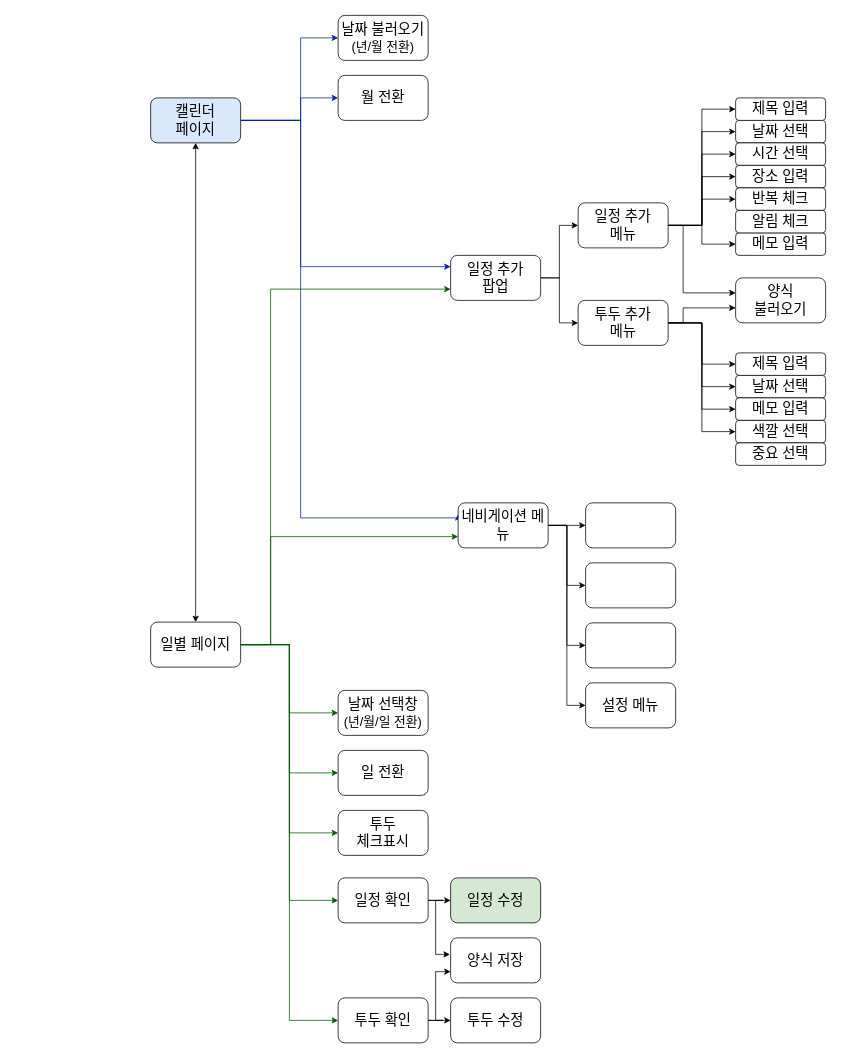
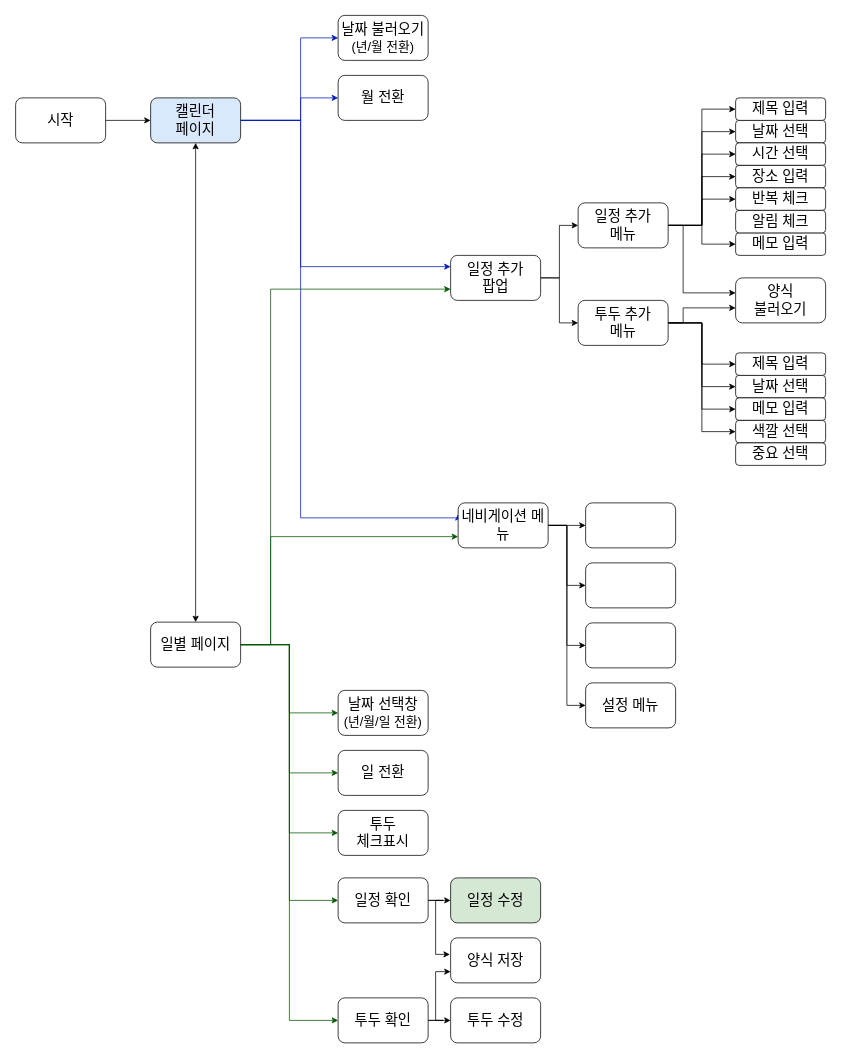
  <mxCell id="0" />
  <mxCell id="1" parent="0" />
  <mxCell id="2" style="edgeStyle=orthogonalEdgeStyle;rounded=0;orthogonalLoop=1;jettySize=auto;html=1;entryX=0;entryY=0.25;entryDx=0;entryDy=0;fillColor=#0050ef;strokeColor=#001DBC;" edge="1" parent="1" source="7" target="10"><mxGeometry relative="1" as="geometry"><mxPoint x="570" y="350" as="targetPoint" /><Array as="points"><mxPoint x="400" y="160" /><mxPoint x="400" y="355" /></Array></mxGeometry></mxCell>
  <mxCell id="3" style="edgeStyle=orthogonalEdgeStyle;rounded=0;orthogonalLoop=1;jettySize=auto;html=1;entryX=0.5;entryY=0;entryDx=0;entryDy=0;startArrow=classic;startFill=1;" edge="1" parent="1" source="7" target="23"><mxGeometry relative="1" as="geometry"><mxPoint x="260" y="740" as="targetPoint" /></mxGeometry></mxCell>
  <mxCell id="4" style="edgeStyle=orthogonalEdgeStyle;rounded=0;orthogonalLoop=1;jettySize=auto;html=1;entryX=0;entryY=0.25;entryDx=0;entryDy=0;fillColor=#0050ef;strokeColor=#001DBC;" edge="1" parent="1" source="7" target="15"><mxGeometry relative="1" as="geometry"><mxPoint x="520" y="620" as="targetPoint" /><Array as="points"><mxPoint x="400" y="160" /><mxPoint x="400" y="690" /><mxPoint x="610" y="690" /></Array></mxGeometry></mxCell>
  <mxCell id="5" style="edgeStyle=orthogonalEdgeStyle;rounded=0;orthogonalLoop=1;jettySize=auto;html=1;entryX=0;entryY=0.5;entryDx=0;entryDy=0;fontSize=19;endArrow=classic;endFill=1;fillColor=#0050ef;strokeColor=#001DBC;" edge="1" parent="1" source="7" target="31"><mxGeometry relative="1" as="geometry"><Array as="points"><mxPoint x="400" y="160" /><mxPoint x="400" y="130" /></Array></mxGeometry></mxCell>
  <mxCell id="6" style="edgeStyle=orthogonalEdgeStyle;rounded=0;orthogonalLoop=1;jettySize=auto;html=1;entryX=0;entryY=0.5;entryDx=0;entryDy=0;fontSize=19;endArrow=classic;endFill=1;fillColor=#0050ef;strokeColor=#001DBC;" edge="1" parent="1" source="7" target="48"><mxGeometry relative="1" as="geometry"><Array as="points"><mxPoint x="400" y="160" /><mxPoint x="400" y="50" /></Array></mxGeometry></mxCell>
  <mxCell id="7" value="캘린더&lt;br&gt;페이지" style="rounded=1;whiteSpace=wrap;html=1;fontSize=19;fillColor=#dae8fc;" vertex="1" parent="1"><mxGeometry x="200" y="130" width="120" height="60" as="geometry" /></mxCell>
  <mxCell id="8" style="edgeStyle=orthogonalEdgeStyle;rounded=0;orthogonalLoop=1;jettySize=auto;html=1;entryX=0;entryY=0.5;entryDx=0;entryDy=0;" edge="1" parent="1" source="10" target="39"><mxGeometry relative="1" as="geometry" /></mxCell>
  <mxCell id="9" style="edgeStyle=orthogonalEdgeStyle;rounded=0;orthogonalLoop=1;jettySize=auto;html=1;entryX=0;entryY=0.5;entryDx=0;entryDy=0;fontSize=19;" edge="1" parent="1" source="10" target="44"><mxGeometry relative="1" as="geometry" /></mxCell>
  <mxCell id="10" value="일정 추가 &lt;br&gt;팝업" style="rounded=1;whiteSpace=wrap;html=1;fontSize=19;" vertex="1" parent="1"><mxGeometry x="600" y="340" width="120" height="60" as="geometry" /></mxCell>
  <mxCell id="11" style="edgeStyle=orthogonalEdgeStyle;rounded=0;orthogonalLoop=1;jettySize=auto;html=1;" edge="1" parent="1" source="15"><mxGeometry relative="1" as="geometry"><mxPoint x="780" y="700" as="targetPoint" /></mxGeometry></mxCell>
  <mxCell id="12" style="edgeStyle=orthogonalEdgeStyle;rounded=0;orthogonalLoop=1;jettySize=auto;html=1;entryX=0;entryY=0.5;entryDx=0;entryDy=0;fontSize=19;endArrow=classic;endFill=1;" edge="1" parent="1" source="15" target="49"><mxGeometry relative="1" as="geometry" /></mxCell>
  <mxCell id="13" style="edgeStyle=orthogonalEdgeStyle;rounded=0;orthogonalLoop=1;jettySize=auto;html=1;entryX=0;entryY=0.5;entryDx=0;entryDy=0;fontSize=19;endArrow=classic;endFill=1;" edge="1" parent="1" source="15" target="50"><mxGeometry relative="1" as="geometry" /></mxCell>
  <mxCell id="14" style="edgeStyle=orthogonalEdgeStyle;rounded=0;orthogonalLoop=1;jettySize=auto;html=1;entryX=0;entryY=0.5;entryDx=0;entryDy=0;fontSize=19;endArrow=classic;endFill=1;" edge="1" parent="1" source="15" target="51"><mxGeometry relative="1" as="geometry" /></mxCell>
  <mxCell id="15" value="네비게이션 메뉴" style="rounded=1;whiteSpace=wrap;html=1;fontSize=19;" vertex="1" parent="1"><mxGeometry x="610" y="670" width="120" height="60" as="geometry" /></mxCell>
  <mxCell id="16" style="edgeStyle=orthogonalEdgeStyle;rounded=0;orthogonalLoop=1;jettySize=auto;html=1;entryX=0;entryY=0.5;entryDx=0;entryDy=0;fillColor=#008a00;strokeColor=#005700;" edge="1" parent="1" source="23" target="30"><mxGeometry relative="1" as="geometry" /></mxCell>
  <mxCell id="17" style="edgeStyle=orthogonalEdgeStyle;rounded=0;orthogonalLoop=1;jettySize=auto;html=1;entryX=0;entryY=0.5;entryDx=0;entryDy=0;fontSize=19;endArrow=classic;endFill=1;fillColor=#008a00;strokeColor=#005700;" edge="1" parent="1" source="23" target="47"><mxGeometry relative="1" as="geometry" /></mxCell>
  <mxCell id="18" style="edgeStyle=orthogonalEdgeStyle;rounded=0;orthogonalLoop=1;jettySize=auto;html=1;fontSize=19;endArrow=classic;endFill=1;entryX=0;entryY=0.75;entryDx=0;entryDy=0;fillColor=#008a00;strokeColor=#005700;" edge="1" parent="1" source="23" target="15"><mxGeometry relative="1" as="geometry"><mxPoint x="590" y="640" as="targetPoint" /><Array as="points"><mxPoint x="360" y="859" /><mxPoint x="360" y="715" /></Array></mxGeometry></mxCell>
  <mxCell id="19" style="edgeStyle=orthogonalEdgeStyle;rounded=0;orthogonalLoop=1;jettySize=auto;html=1;fontSize=19;endArrow=classic;endFill=1;entryX=0;entryY=0.75;entryDx=0;entryDy=0;fillColor=#008a00;strokeColor=#005700;" edge="1" parent="1" source="23" target="10"><mxGeometry relative="1" as="geometry"><mxPoint x="510" y="390" as="targetPoint" /><Array as="points"><mxPoint x="360" y="859" /><mxPoint x="360" y="385" /></Array></mxGeometry></mxCell>
  <mxCell id="20" style="edgeStyle=orthogonalEdgeStyle;rounded=0;orthogonalLoop=1;jettySize=auto;html=1;entryX=0;entryY=0.5;entryDx=0;entryDy=0;fontSize=19;startArrow=none;startFill=0;endArrow=classic;endFill=1;fillColor=#008a00;strokeColor=#005700;" edge="1" parent="1" source="23" target="54"><mxGeometry relative="1" as="geometry" /></mxCell>
  <mxCell id="21" style="edgeStyle=orthogonalEdgeStyle;rounded=0;orthogonalLoop=1;jettySize=auto;html=1;entryX=0;entryY=0.5;entryDx=0;entryDy=0;fontSize=19;startArrow=none;startFill=0;endArrow=classic;endFill=1;fillColor=#008a00;strokeColor=#005700;" edge="1" parent="1" source="23" target="27"><mxGeometry relative="1" as="geometry" /></mxCell>
  <mxCell id="22" style="edgeStyle=orthogonalEdgeStyle;rounded=0;orthogonalLoop=1;jettySize=auto;html=1;entryX=0;entryY=0.5;entryDx=0;entryDy=0;fontSize=19;startArrow=none;startFill=0;endArrow=classic;endFill=1;fillColor=#008a00;strokeColor=#005700;" edge="1" parent="1" source="23" target="56"><mxGeometry relative="1" as="geometry" /></mxCell>
  <mxCell id="23" value="일별 페이지" style="rounded=1;whiteSpace=wrap;html=1;fontSize=19;" vertex="1" parent="1"><mxGeometry x="200" y="829" width="120" height="60" as="geometry" /></mxCell>
+ <mxCell id="24" style="edgeStyle=orthogonalEdgeStyle;rounded=0;orthogonalLoop=1;jettySize=auto;html=1;entryX=0;entryY=0.5;entryDx=0;entryDy=0;" edge="1" parent="1" source="25" target="7"><mxGeometry relative="1" as="geometry"><mxPoint x="190" y="160" as="targetPoint" /></mxGeometry></mxCell>
+ <mxCell id="25" value="시작" style="rounded=1;whiteSpace=wrap;html=1;fontSize=19;" vertex="1" parent="1"><mxGeometry x="20" y="130" width="120" height="60" as="geometry" /></mxCell>
  <mxCell id="26" value="" style="rounded=1;whiteSpace=wrap;html=1;fontSize=19;" vertex="1" parent="1"><mxGeometry x="780" y="670" width="120" height="60" as="geometry" /></mxCell>
  <mxCell id="27" value="날짜 선택창&lt;br&gt;&lt;font style=&quot;font-size: 17px&quot;&gt;(년/월/일 전환)&lt;/font&gt;" style="rounded=1;whiteSpace=wrap;html=1;fontSize=19;" vertex="1" parent="1"><mxGeometry x="450" y="920" width="120" height="60" as="geometry" /></mxCell>
  <mxCell id="28" value="" style="edgeStyle=orthogonalEdgeStyle;rounded=0;orthogonalLoop=1;jettySize=auto;html=1;fontSize=19;startArrow=none;startFill=0;endArrow=classic;endFill=1;" edge="1" parent="1" source="30" target="52"><mxGeometry relative="1" as="geometry" /></mxCell>
  <mxCell id="29" style="edgeStyle=orthogonalEdgeStyle;rounded=0;orthogonalLoop=1;jettySize=auto;html=1;fontSize=19;startArrow=none;startFill=0;endArrow=classic;endFill=1;" edge="1" parent="1" source="30"><mxGeometry relative="1" as="geometry"><mxPoint x="599" y="1272" as="targetPoint" /><Array as="points"><mxPoint x="580" y="1200" /><mxPoint x="580" y="1272" /></Array></mxGeometry></mxCell>
  <mxCell id="30" value="일정 확인" style="rounded=1;whiteSpace=wrap;html=1;fontSize=19;" vertex="1" parent="1"><mxGeometry x="450" y="1170" width="120" height="60" as="geometry" /></mxCell>
  <mxCell id="31" value="&lt;font style=&quot;font-size: 17px&quot;&gt;&lt;span style=&quot;font-size: 19px&quot;&gt;월 전환&lt;/span&gt;&lt;br&gt;&lt;/font&gt;" style="rounded=1;whiteSpace=wrap;html=1;fontSize=19;" vertex="1" parent="1"><mxGeometry x="450" y="100" width="120" height="60" as="geometry" /></mxCell>
  <mxCell id="32" value="" style="edgeStyle=orthogonalEdgeStyle;rounded=0;orthogonalLoop=1;jettySize=auto;html=1;fontSize=19;startArrow=none;startFill=0;endArrow=classic;endFill=1;" edge="1" parent="1" source="39" target="55"><mxGeometry relative="1" as="geometry"><Array as="points"><mxPoint x="910" y="300" /><mxPoint x="910" y="390" /></Array></mxGeometry></mxCell>
  <mxCell id="33" style="edgeStyle=orthogonalEdgeStyle;rounded=0;orthogonalLoop=1;jettySize=auto;html=1;entryX=0;entryY=0.5;entryDx=0;entryDy=0;fontSize=19;startArrow=none;startFill=0;endArrow=classic;endFill=1;" edge="1" parent="1" source="39" target="58"><mxGeometry relative="1" as="geometry" /></mxCell>
  <mxCell id="34" style="edgeStyle=orthogonalEdgeStyle;rounded=0;orthogonalLoop=1;jettySize=auto;html=1;entryX=0;entryY=0.5;entryDx=0;entryDy=0;fontSize=19;startArrow=none;startFill=0;endArrow=classic;endFill=1;" edge="1" parent="1" source="39" target="59"><mxGeometry relative="1" as="geometry" /></mxCell>
  <mxCell id="35" style="edgeStyle=orthogonalEdgeStyle;rounded=0;orthogonalLoop=1;jettySize=auto;html=1;entryX=0;entryY=0.5;entryDx=0;entryDy=0;fontSize=19;startArrow=none;startFill=0;endArrow=classic;endFill=1;" edge="1" parent="1" source="39" target="60"><mxGeometry relative="1" as="geometry" /></mxCell>
  <mxCell id="36" style="edgeStyle=orthogonalEdgeStyle;rounded=0;orthogonalLoop=1;jettySize=auto;html=1;entryX=0;entryY=0.5;entryDx=0;entryDy=0;fontSize=19;startArrow=none;startFill=0;endArrow=classic;endFill=1;" edge="1" parent="1" source="39" target="61"><mxGeometry relative="1" as="geometry" /></mxCell>
  <mxCell id="37" style="edgeStyle=orthogonalEdgeStyle;rounded=0;orthogonalLoop=1;jettySize=auto;html=1;entryX=0;entryY=0.5;entryDx=0;entryDy=0;fontSize=19;startArrow=none;startFill=0;endArrow=classic;endFill=1;" edge="1" parent="1" source="39" target="62"><mxGeometry relative="1" as="geometry" /></mxCell>
  <mxCell id="38" style="edgeStyle=orthogonalEdgeStyle;rounded=0;orthogonalLoop=1;jettySize=auto;html=1;entryX=0;entryY=0.5;entryDx=0;entryDy=0;fontSize=19;startArrow=none;startFill=0;endArrow=classic;endFill=1;" edge="1" parent="1" source="39" target="67"><mxGeometry relative="1" as="geometry" /></mxCell>
  <mxCell id="39" value="일정 추가&lt;br&gt;메뉴" style="rounded=1;whiteSpace=wrap;html=1;fontSize=19;" vertex="1" parent="1"><mxGeometry x="770" y="270" width="120" height="60" as="geometry" /></mxCell>
  <mxCell id="40" style="edgeStyle=orthogonalEdgeStyle;rounded=0;orthogonalLoop=1;jettySize=auto;html=1;entryX=0;entryY=0.5;entryDx=0;entryDy=0;fontSize=19;startArrow=none;startFill=0;endArrow=classic;endFill=1;" edge="1" parent="1" source="44" target="63"><mxGeometry relative="1" as="geometry" /></mxCell>
  <mxCell id="41" style="edgeStyle=orthogonalEdgeStyle;rounded=0;orthogonalLoop=1;jettySize=auto;html=1;entryX=0;entryY=0.5;entryDx=0;entryDy=0;fontSize=19;startArrow=none;startFill=0;endArrow=classic;endFill=1;" edge="1" parent="1" source="44" target="64"><mxGeometry relative="1" as="geometry" /></mxCell>
  <mxCell id="42" style="edgeStyle=orthogonalEdgeStyle;rounded=0;orthogonalLoop=1;jettySize=auto;html=1;entryX=0;entryY=0.5;entryDx=0;entryDy=0;fontSize=19;startArrow=none;startFill=0;endArrow=classic;endFill=1;" edge="1" parent="1" source="44" target="65"><mxGeometry relative="1" as="geometry" /></mxCell>
  <mxCell id="43" style="edgeStyle=orthogonalEdgeStyle;rounded=0;orthogonalLoop=1;jettySize=auto;html=1;entryX=0;entryY=0.5;entryDx=0;entryDy=0;fontSize=19;startArrow=none;startFill=0;endArrow=classic;endFill=1;" edge="1" parent="1" source="44" target="69"><mxGeometry relative="1" as="geometry" /></mxCell>
  <mxCell id="44" value="투두 추가&lt;br&gt;메뉴" style="rounded=1;whiteSpace=wrap;html=1;fontSize=19;" vertex="1" parent="1"><mxGeometry x="770" y="400" width="120" height="60" as="geometry" /></mxCell>
  <mxCell id="45" value="" style="edgeStyle=orthogonalEdgeStyle;rounded=0;orthogonalLoop=1;jettySize=auto;html=1;fontSize=19;startArrow=none;startFill=0;endArrow=classic;endFill=1;" edge="1" parent="1" source="47" target="53"><mxGeometry relative="1" as="geometry" /></mxCell>
  <mxCell id="46" style="edgeStyle=orthogonalEdgeStyle;rounded=0;orthogonalLoop=1;jettySize=auto;html=1;entryX=0;entryY=0.75;entryDx=0;entryDy=0;fontSize=19;startArrow=none;startFill=0;endArrow=classic;endFill=1;" edge="1" parent="1" source="47" target="70"><mxGeometry relative="1" as="geometry"><Array as="points"><mxPoint x="580" y="1360" /><mxPoint x="580" y="1295" /></Array></mxGeometry></mxCell>
  <mxCell id="47" value="투두 확인" style="rounded=1;whiteSpace=wrap;html=1;fontSize=19;" vertex="1" parent="1"><mxGeometry x="450" y="1330" width="120" height="60" as="geometry" /></mxCell>
  <mxCell id="48" value="&lt;span&gt;날짜 불러오기&lt;/span&gt;&lt;br&gt;&lt;font style=&quot;font-size: 17px&quot;&gt;(년/월 전환)&lt;/font&gt;" style="rounded=1;whiteSpace=wrap;html=1;fontSize=19;" vertex="1" parent="1"><mxGeometry x="450" y="20" width="120" height="60" as="geometry" /></mxCell>
  <mxCell id="49" value="" style="rounded=1;whiteSpace=wrap;html=1;fontSize=19;" vertex="1" parent="1"><mxGeometry x="780" y="750" width="120" height="60" as="geometry" /></mxCell>
  <mxCell id="50" value="" style="rounded=1;whiteSpace=wrap;html=1;fontSize=19;" vertex="1" parent="1"><mxGeometry x="780" y="830" width="120" height="60" as="geometry" /></mxCell>
  <mxCell id="51" value="설정 메뉴" style="rounded=1;whiteSpace=wrap;html=1;fontSize=19;" vertex="1" parent="1"><mxGeometry x="780" y="910" width="120" height="60" as="geometry" /></mxCell>
  <mxCell id="52" value="일정 수정" style="rounded=1;whiteSpace=wrap;html=1;fontSize=19;fillColor=#d5e8d4;" vertex="1" parent="1"><mxGeometry x="600" y="1170" width="120" height="60" as="geometry" /></mxCell>
  <mxCell id="53" value="투두 수정" style="rounded=1;whiteSpace=wrap;html=1;fontSize=19;" vertex="1" parent="1"><mxGeometry x="600" y="1330" width="120" height="60" as="geometry" /></mxCell>
  <mxCell id="54" value="일 전환" style="rounded=1;whiteSpace=wrap;html=1;fontSize=19;" vertex="1" parent="1"><mxGeometry x="450" y="1000" width="120" height="60" as="geometry" /></mxCell>
  <mxCell id="55" value="양식&lt;br&gt;불러오기" style="rounded=1;whiteSpace=wrap;html=1;fontSize=19;" vertex="1" parent="1"><mxGeometry x="980" y="370" width="120" height="60" as="geometry" /></mxCell>
  <mxCell id="56" value="투두 &lt;br&gt;체크표시" style="rounded=1;whiteSpace=wrap;html=1;fontSize=19;" vertex="1" parent="1"><mxGeometry x="450" y="1080" width="120" height="60" as="geometry" /></mxCell>
  <mxCell id="57" value="" style="edgeStyle=orthogonalEdgeStyle;rounded=0;orthogonalLoop=1;jettySize=auto;html=1;fontSize=19;startArrow=none;startFill=0;endArrow=classic;endFill=1;exitX=1;exitY=0.5;exitDx=0;exitDy=0;" edge="1" parent="1" source="44"><mxGeometry relative="1" as="geometry"><mxPoint x="890" y="440" as="sourcePoint" /><mxPoint x="980" y="410" as="targetPoint" /><Array as="points"><mxPoint x="910" y="430" /><mxPoint x="910" y="410" /><mxPoint x="980" y="410" /></Array></mxGeometry></mxCell>
  <mxCell id="58" value="날짜 선택" style="rounded=1;whiteSpace=wrap;html=1;fontSize=19;" vertex="1" parent="1"><mxGeometry x="980" y="160" width="120" height="30" as="geometry" /></mxCell>
  <mxCell id="59" value="시간 선택" style="rounded=1;whiteSpace=wrap;html=1;fontSize=19;" vertex="1" parent="1"><mxGeometry x="980" y="190" width="120" height="30" as="geometry" /></mxCell>
  <mxCell id="60" value="장소 입력" style="rounded=1;whiteSpace=wrap;html=1;fontSize=19;" vertex="1" parent="1"><mxGeometry x="980" y="220" width="120" height="30" as="geometry" /></mxCell>
  <mxCell id="61" value="반복 체크" style="rounded=1;whiteSpace=wrap;html=1;fontSize=19;" vertex="1" parent="1"><mxGeometry x="980" y="250" width="120" height="30" as="geometry" /></mxCell>
  <mxCell id="62" value="메모 입력" style="rounded=1;whiteSpace=wrap;html=1;fontSize=19;" vertex="1" parent="1"><mxGeometry x="980" y="310" width="120" height="30" as="geometry" /></mxCell>
  <mxCell id="63" value="날짜 선택" style="rounded=1;whiteSpace=wrap;html=1;fontSize=19;" vertex="1" parent="1"><mxGeometry x="980" y="500" width="120" height="30" as="geometry" /></mxCell>
  <mxCell id="64" value="메모 입력" style="rounded=1;whiteSpace=wrap;html=1;fontSize=19;" vertex="1" parent="1"><mxGeometry x="980" y="530" width="120" height="30" as="geometry" /></mxCell>
  <mxCell id="65" value="색깔 선택" style="rounded=1;whiteSpace=wrap;html=1;fontSize=19;" vertex="1" parent="1"><mxGeometry x="980" y="560" width="120" height="30" as="geometry" /></mxCell>
  <mxCell id="66" value="중요 선택" style="rounded=1;whiteSpace=wrap;html=1;fontSize=19;" vertex="1" parent="1"><mxGeometry x="980" y="590" width="120" height="30" as="geometry" /></mxCell>
  <mxCell id="67" value="제목 입력" style="rounded=1;whiteSpace=wrap;html=1;fontSize=19;" vertex="1" parent="1"><mxGeometry x="980" y="130" width="120" height="30" as="geometry" /></mxCell>
  <mxCell id="68" value="알림 체크" style="rounded=1;whiteSpace=wrap;html=1;fontSize=19;" vertex="1" parent="1"><mxGeometry x="980" y="280" width="120" height="30" as="geometry" /></mxCell>
  <mxCell id="69" value="제목 입력" style="rounded=1;whiteSpace=wrap;html=1;fontSize=19;" vertex="1" parent="1"><mxGeometry x="980" y="470" width="120" height="30" as="geometry" /></mxCell>
  <mxCell id="70" value="양식 저장" style="rounded=1;whiteSpace=wrap;html=1;fontSize=19;" vertex="1" parent="1"><mxGeometry x="600" y="1250" width="120" height="60" as="geometry" /></mxCell>
